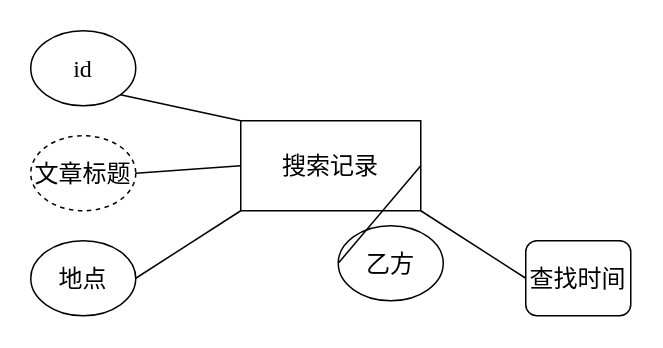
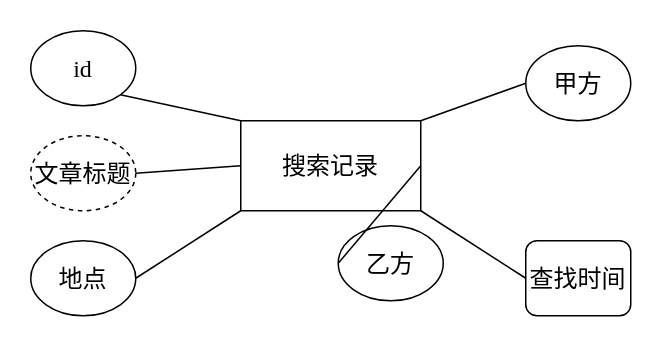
  <mxCell id="0" />
  <mxCell id="1" parent="0" />
  <mxCell id="2" value="搜索记录" style="rounded=0;whiteSpace=wrap;html=1;fontFamily=Times New Roman;fontSize=16;" parent="1" vertex="1"><mxGeometry x="160" y="80" width="120" height="60" as="geometry" /></mxCell>
  <mxCell id="3" value="id" style="ellipse;whiteSpace=wrap;html=1;fontFamily=Times New Roman;fontSize=16;" parent="1" vertex="1"><mxGeometry x="20" y="20" width="70" height="50" as="geometry" /></mxCell>
  <mxCell id="4" value="文章标题" style="ellipse;whiteSpace=wrap;html=1;fontFamily=Times New Roman;fontSize=16;dashed=1;" parent="1" vertex="1"><mxGeometry x="20" y="90" width="70" height="50" as="geometry" /></mxCell>
  <mxCell id="5" value="地点" style="ellipse;whiteSpace=wrap;html=1;fontFamily=Times New Roman;fontSize=16;" parent="1" vertex="1"><mxGeometry x="20" y="160" width="70" height="50" as="geometry" /></mxCell>
  <mxCell id="6" value="查找时间" style="whiteSpace=wrap;html=1;fontFamily=Times New Roman;fontSize=16;rounded=1;" parent="1" vertex="1"><mxGeometry x="350" y="160" width="70" height="50" as="geometry" /></mxCell>
  <mxCell id="7" value="乙方" style="ellipse;whiteSpace=wrap;html=1;fontFamily=Times New Roman;fontSize=16;" parent="1" vertex="1"><mxGeometry x="225" y="150" width="70" height="50" as="geometry" /></mxCell>
+ <mxCell id="8" value="甲方" style="ellipse;whiteSpace=wrap;html=1;fontFamily=Times New Roman;fontSize=16;" parent="1" vertex="1"><mxGeometry x="350" y="30" width="70" height="50" as="geometry" /></mxCell>
  <mxCell id="9" value="" style="endArrow=none;html=1;rounded=0;exitX=0;exitY=0.5;exitDx=0;exitDy=0;entryX=1;entryY=1;entryDx=0;entryDy=0;fontFamily=Times New Roman;fontSize=16;" parent="1" source="6" target="2" edge="1"><mxGeometry width="50" height="50" relative="1" as="geometry"><mxPoint x="200" y="170" as="sourcePoint" /><mxPoint x="270" y="140" as="targetPoint" /></mxGeometry></mxCell>
  <mxCell id="10" value="" style="endArrow=none;html=1;rounded=0;exitX=0;exitY=0.5;exitDx=0;exitDy=0;entryX=1;entryY=0.5;entryDx=0;entryDy=0;fontFamily=Times New Roman;fontSize=16;" parent="1" source="7" target="2" edge="1"><mxGeometry width="50" height="50" relative="1" as="geometry"><mxPoint x="200" y="170" as="sourcePoint" /><mxPoint x="270" y="115" as="targetPoint" /></mxGeometry></mxCell>
+ <mxCell id="11" value="" style="endArrow=none;html=1;rounded=0;exitX=0;exitY=0.5;exitDx=0;exitDy=0;entryX=1;entryY=0;entryDx=0;entryDy=0;fontFamily=Times New Roman;fontSize=16;" parent="1" source="8" target="2" edge="1"><mxGeometry width="50" height="50" relative="1" as="geometry"><mxPoint x="200" y="170" as="sourcePoint" /><mxPoint x="270" y="120" as="targetPoint" /></mxGeometry></mxCell>
  <mxCell id="12" value="" style="endArrow=none;html=1;rounded=0;exitX=1;exitY=0.5;exitDx=0;exitDy=0;entryX=0;entryY=1;entryDx=0;entryDy=0;fontFamily=Times New Roman;fontSize=16;" parent="1" source="5" target="2" edge="1"><mxGeometry width="50" height="50" relative="1" as="geometry"><mxPoint x="100" y="160" as="sourcePoint" /><mxPoint x="150" y="140" as="targetPoint" /></mxGeometry></mxCell>
  <mxCell id="13" value="" style="endArrow=none;html=1;rounded=0;exitX=1;exitY=0.5;exitDx=0;exitDy=0;entryX=0;entryY=0.5;entryDx=0;entryDy=0;fontFamily=Times New Roman;fontSize=16;" parent="1" source="4" target="2" edge="1"><mxGeometry width="50" height="50" relative="1" as="geometry"><mxPoint x="200" y="170" as="sourcePoint" /><mxPoint x="160" y="110" as="targetPoint" /></mxGeometry></mxCell>
  <mxCell id="14" value="" style="endArrow=none;html=1;rounded=0;exitX=1;exitY=1;exitDx=0;exitDy=0;entryX=0;entryY=0;entryDx=0;entryDy=0;fontFamily=Times New Roman;fontSize=16;" parent="1" source="3" target="2" edge="1"><mxGeometry width="50" height="50" relative="1" as="geometry"><mxPoint x="200" y="170" as="sourcePoint" /><mxPoint x="160" y="80" as="targetPoint" /></mxGeometry></mxCell>
